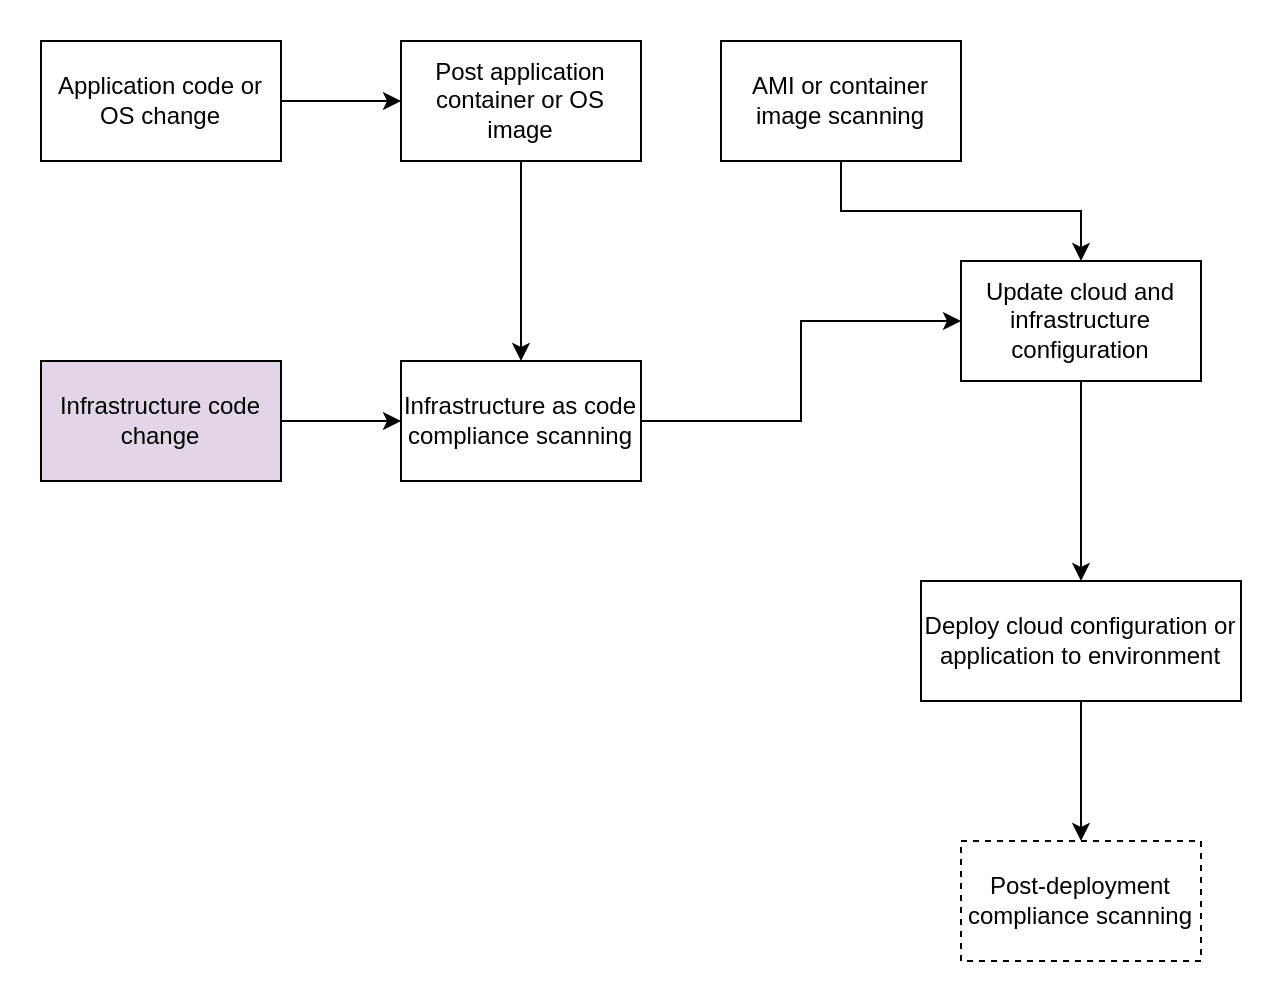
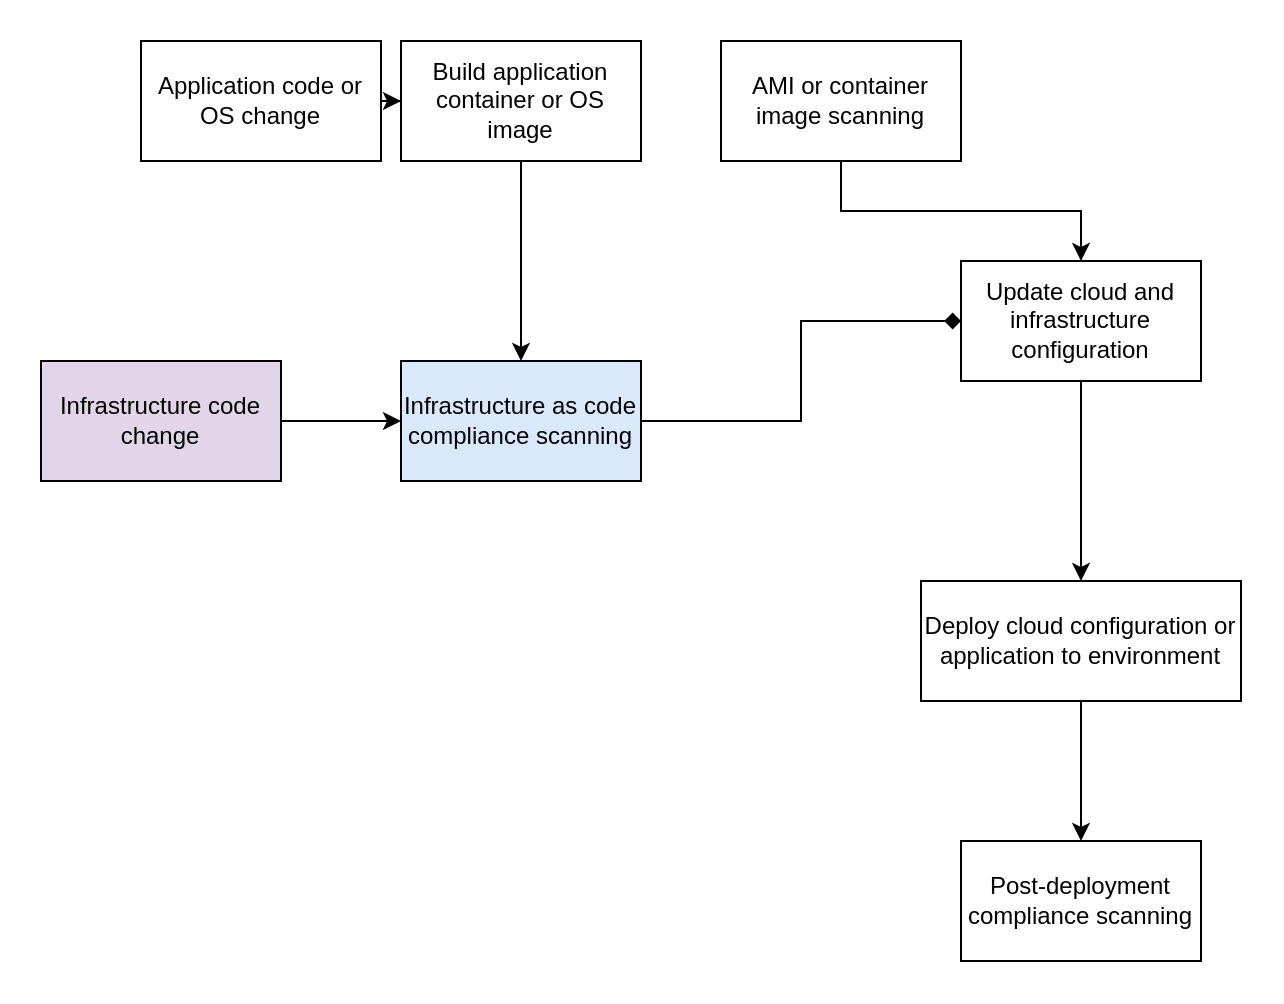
  <mxCell id="0" />
  <mxCell id="1" parent="0" />
  <mxCell id="2" value="" style="edgeStyle=orthogonalEdgeStyle;rounded=0;orthogonalLoop=1;jettySize=auto;html=1;" edge="1" parent="1" source="3" target="7"><mxGeometry relative="1" as="geometry" /></mxCell>
- <mxCell id="3" value="Application code or OS change" style="rounded=0;whiteSpace=wrap;html=1;" vertex="1" parent="1"><mxGeometry x="20" y="20" width="120" height="60" as="geometry" /></mxCell>
+ <mxCell id="3" value="Application code or OS change" style="rounded=0;whiteSpace=wrap;html=1;" vertex="1" parent="1"><mxGeometry x="70" y="20" width="120" height="60" as="geometry" /></mxCell>
  <mxCell id="4" value="" style="edgeStyle=orthogonalEdgeStyle;rounded=0;orthogonalLoop=1;jettySize=auto;html=1;" edge="1" parent="1" source="5" target="15"><mxGeometry relative="1" as="geometry" /></mxCell>
  <mxCell id="5" value="Infrastructure code change" style="rounded=0;whiteSpace=wrap;html=1;fillColor=#e1d5e7;" vertex="1" parent="1"><mxGeometry x="20" y="180" width="120" height="60" as="geometry" /></mxCell>
  <mxCell id="6" value="" style="edgeStyle=orthogonalEdgeStyle;rounded=0;orthogonalLoop=1;jettySize=auto;html=1;" edge="1" parent="1" source="7" target="15"><mxGeometry relative="1" as="geometry" /></mxCell>
- <mxCell id="7" value="Post application container or OS image" style="rounded=0;whiteSpace=wrap;html=1;" vertex="1" parent="1"><mxGeometry x="200" y="20" width="120" height="60" as="geometry" /></mxCell>
+ <mxCell id="7" value="Build application container or OS image" style="rounded=0;whiteSpace=wrap;html=1;" vertex="1" parent="1"><mxGeometry x="200" y="20" width="120" height="60" as="geometry" /></mxCell>
  <mxCell id="8" value="" style="edgeStyle=orthogonalEdgeStyle;rounded=0;orthogonalLoop=1;jettySize=auto;html=1;" edge="1" parent="1" source="9" target="11"><mxGeometry relative="1" as="geometry" /></mxCell>
  <mxCell id="9" value="Update cloud and infrastructure configuration" style="rounded=0;whiteSpace=wrap;html=1;" vertex="1" parent="1"><mxGeometry x="480" y="130" width="120" height="60" as="geometry" /></mxCell>
  <mxCell id="10" value="" style="edgeStyle=orthogonalEdgeStyle;rounded=0;orthogonalLoop=1;jettySize=auto;html=1;" edge="1" parent="1" source="11" target="16"><mxGeometry relative="1" as="geometry" /></mxCell>
  <mxCell id="11" value="Deploy cloud configuration or application to environment" style="rounded=0;whiteSpace=wrap;html=1;" vertex="1" parent="1"><mxGeometry x="460" y="290" width="160" height="60" as="geometry" /></mxCell>
  <mxCell id="12" style="edgeStyle=orthogonalEdgeStyle;rounded=0;orthogonalLoop=1;jettySize=auto;html=1;" edge="1" parent="1" source="13" target="9"><mxGeometry relative="1" as="geometry" /></mxCell>
  <mxCell id="13" value="AMI or container image scanning" style="rounded=0;whiteSpace=wrap;html=1;" vertex="1" parent="1"><mxGeometry x="360" y="20" width="120" height="60" as="geometry" /></mxCell>
- <mxCell id="14" style="edgeStyle=orthogonalEdgeStyle;rounded=0;orthogonalLoop=1;jettySize=auto;html=1;entryX=0;entryY=0.5;entryDx=0;entryDy=0;" edge="1" parent="1" source="15" target="9"><mxGeometry relative="1" as="geometry" /></mxCell>
- <mxCell id="15" value="Infrastructure as code compliance scanning" style="rounded=0;whiteSpace=wrap;html=1;" vertex="1" parent="1"><mxGeometry x="200" y="180" width="120" height="60" as="geometry" /></mxCell>
- <mxCell id="16" value="Post-deployment compliance scanning" style="rounded=0;whiteSpace=wrap;html=1;dashed=1;" vertex="1" parent="1"><mxGeometry x="480" y="420" width="120" height="60" as="geometry" /></mxCell>
+ <mxCell id="14" style="edgeStyle=orthogonalEdgeStyle;rounded=0;orthogonalLoop=1;jettySize=auto;html=1;entryX=0;entryY=0.5;entryDx=0;entryDy=0;endArrow=diamond;" edge="1" parent="1" source="15" target="9"><mxGeometry relative="1" as="geometry" /></mxCell>
+ <mxCell id="15" value="Infrastructure as code compliance scanning" style="rounded=0;whiteSpace=wrap;html=1;fillColor=#dae8fc;" vertex="1" parent="1"><mxGeometry x="200" y="180" width="120" height="60" as="geometry" /></mxCell>
+ <mxCell id="16" value="Post-deployment compliance scanning" style="rounded=0;whiteSpace=wrap;html=1;" vertex="1" parent="1"><mxGeometry x="480" y="420" width="120" height="60" as="geometry" /></mxCell>
